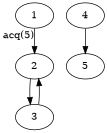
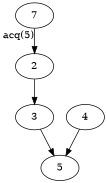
  digraph {
-   1
+   1 [label=7]
    2
    3
    4
    5
    1 -> 2 [xlabel="acq(5)"]
    2 -> 3
-   3 -> 2
+   3 -> 5
    4 -> 5
  }
